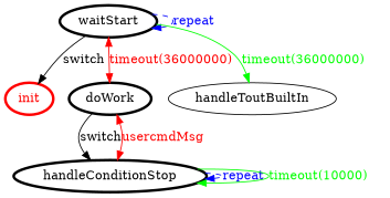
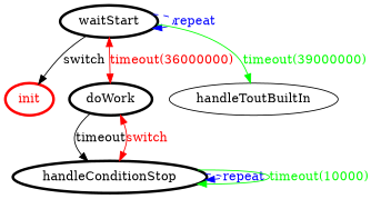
  digraph {
    rankdir=TB
    node [color=black fontcolor=black penwidth=3]
    edge [color=black fontcolor=black]
    init [color=red fontcolor=red]
    waitStart
    doWork
    handleToutBuiltIn [color="" fontcolor="" penwidth=""]
    handleConditionStop
    waitStart -> init [label=switch]
    waitStart -> waitStart [color=blue fontcolor=blue label="repeat " style=dashed]
    waitStart -> doWork [color=red dir=both fontcolor=red label="timeout(36000000)"]
-   waitStart -> handleToutBuiltIn [color=green fontcolor=green label="timeout(36000000)"]
-   doWork -> handleConditionStop [label=switch]
-   handleConditionStop -> doWork [color=red dir=both fontcolor=red label=usercmdMsg]
+   waitStart -> handleToutBuiltIn [color=green fontcolor=green label="timeout(39000000)"]
+   doWork -> handleConditionStop [label=timeout]
+   handleConditionStop -> doWork [color=red dir=both fontcolor=red label=switch]
    handleConditionStop -> handleConditionStop [color=blue fontcolor=blue label="repeat " style=dashed]
    handleConditionStop -> handleConditionStop [color=green fontcolor=green label="timeout(10000)"]
  }
